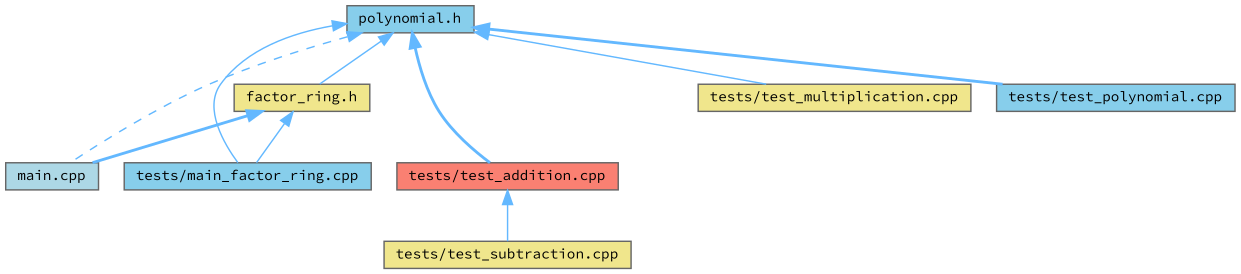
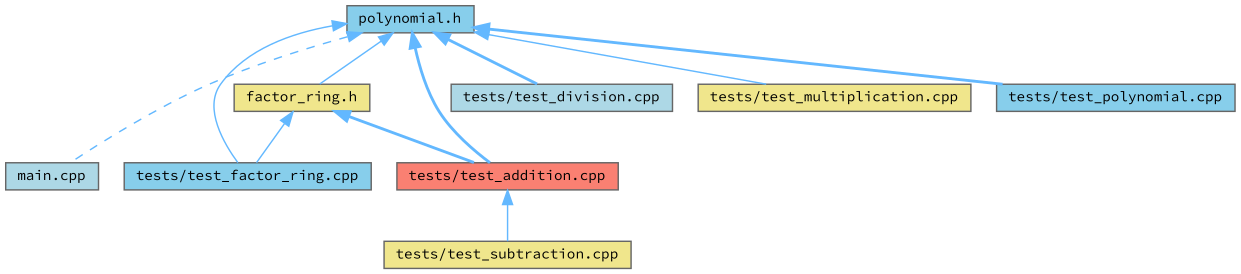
  digraph {
    fontname="Source Code Pro"
    node [color=grey40 fillcolor=skyblue fontname="Source Code Pro" fontsize=10 shape=box style=filled]
    edge [color=steelblue1 dir=back fontname="Source Code Pro" fontsize=10 labelfontname=Helvetica labelfontsize=10 style=solid]
    n1 [color=gray40 fontcolor=black height=0.2 label="polynomial.h" width=0.4]
    n2 [fillcolor=khaki height=0.2 label="factor_ring.h" width=0.4]
    n3 [fillcolor=lightblue height=0.2 label="main.cpp" width=0.4]
-   n4 [height=0.2 label="tests/main_factor_ring.cpp" width=0.4]
+   n4 [height=0.2 label="tests/test_factor_ring.cpp" width=0.4]
    n5 [fillcolor=salmon height=0.2 label="tests/test_addition.cpp" width=0.4]
+   n6 [fillcolor=lightblue height=0.2 label="tests/test_division.cpp" width=0.4]
    n7 [fillcolor=khaki height=0.2 label="tests/test_multiplication.cpp" width=0.4]
    n8 [height=0.2 label="tests/test_polynomial.cpp" width=0.4]
    n9 [fillcolor=khaki height=0.2 label="tests/test_subtraction.cpp" width=0.4]
    n1 -> n2
    n1 -> n3 [style=dashed]
    n1 -> n4
    n1 -> n5 [style=bold]
+   n1 -> n6 [style=bold]
    n1 -> n7
    n1 -> n8 [style=bold]
-   n2 -> n3 [style=bold]
+   n2 -> n5 [style=bold]
    n2 -> n4
    n5 -> n9
  }
